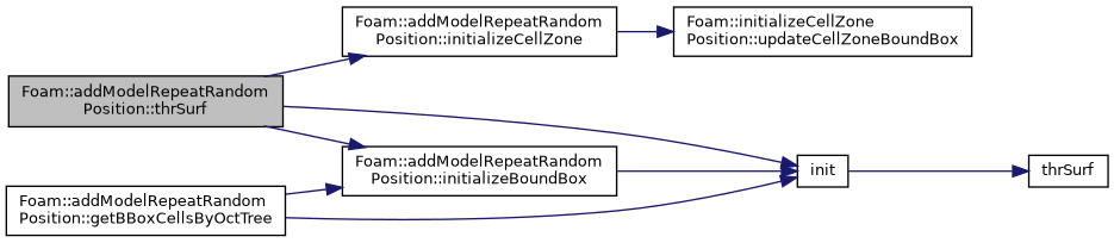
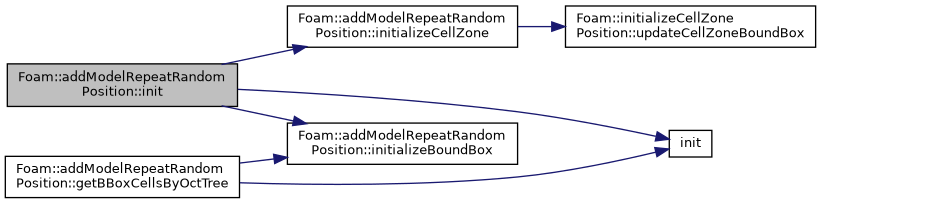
  digraph {
    fontname="DejaVu Sans"
    rankdir=LR
    node [color=black fillcolor=white fontname="DejaVu Sans" fontsize=10 shape=record style=filled]
    edge [color=midnightblue fontname="DejaVu Sans" fontsize=10 labelfontname=Helvetica labelfontsize=10 style=solid]
-   n1 [fillcolor=grey75 fontcolor=black height=0.2 label="Foam::addModelRepeatRandom\lPosition::thrSurf" width=0.4]
+   n1 [fillcolor=grey75 fontcolor=black height=0.2 label="Foam::addModelRepeatRandom\lPosition::init" width=0.4]
    n2 [height=0.2 label=init width=0.4]
    n3 [height=0.2 label="Foam::addModelRepeatRandom\lPosition::initializeBoundBox" width=0.4]
    n4 [height=0.2 label="Foam::addModelRepeatRandom\lPosition::initializeCellZone" width=0.4]
-   n5 [height=0.2 label=thrSurf width=0.4]
    n6 [height=0.2 label="Foam::initializeCellZone\lPosition::updateCellZoneBoundBox" width=0.4]
    n7 [height=0.2 label="Foam::addModelRepeatRandom\lPosition::getBBoxCellsByOctTree" width=0.4]
    n1 -> n2
    n1 -> n3
    n1 -> n4
-   n2 -> n5
-   n3 -> n2
    n4 -> n6
    n7 -> n2
    n7 -> n3
  }
